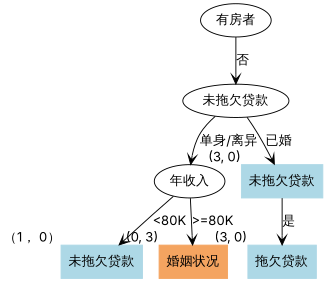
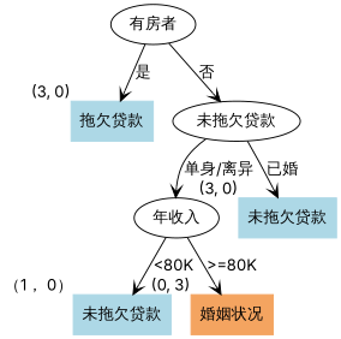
  digraph {
    fontname=Inter
    node [fontname=Inter shape=rect style=filled]
    edge [arrowhead=vee fontname=Inter]
    n1 [label="有房者" shape=oval style=""]
    n2 [color=lightblue label="拖欠贷款" xlabel="(3, 0)"]
    n3 [label="未拖欠贷款" shape=oval style=""]
    n4 [label="年收入" shape=oval style=""]
    n5 [color=lightblue label="未拖欠贷款" xlabel="(3, 0)"]
    n6 [color=lightblue label="未拖欠贷款" xlabel="（1， 0）"]
    n7 [color=sandybrown label="婚姻状况" xlabel="(0, 3)"]
-   n5 -> n2 [label="是"]
+   n1 -> n2 [label="是"]
    n1 -> n3 [label="否"]
    n3 -> n4 [label="单身/离异"]
    n3 -> n5 [label="已婚"]
    n4 -> n6 [label="<80K"]
    n4 -> n7 [label=">=80K"]
  }
